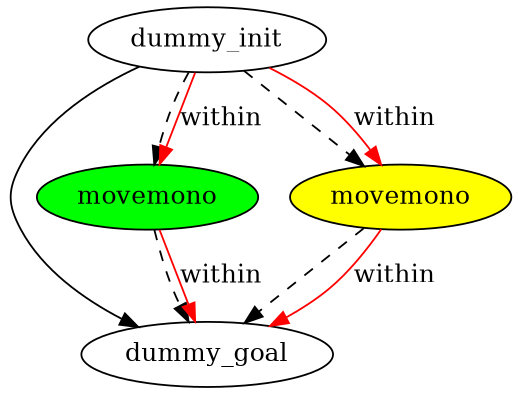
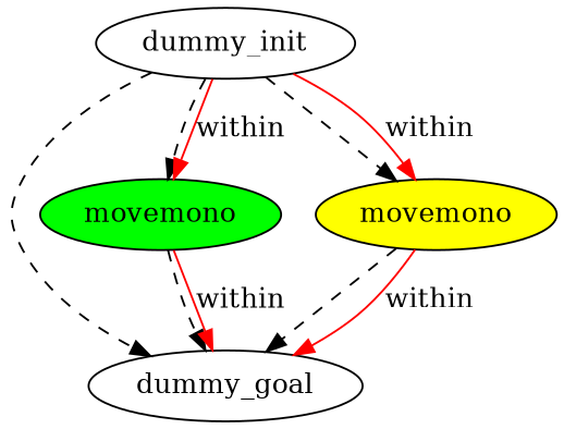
  digraph {
    node [fillcolor=white style=filled]
    edge [color=black style=dashed]
    n1 [label=dummy_init]
    n2 [label=dummy_goal]
    n3 [fillcolor=green label=movemono]
    n4 [fillcolor=yellow label=movemono]
-   n1 -> n2 [style=solid]
+   n1 -> n2
    n1 -> n3
    n1 -> n3 [color=red label=within style=""]
    n1 -> n4
    n1 -> n4 [color=red label=within style=""]
    n3 -> n2
    n3 -> n2 [color=red label=within style=""]
    n4 -> n2
    n4 -> n2 [color=red label=within style=""]
  }
